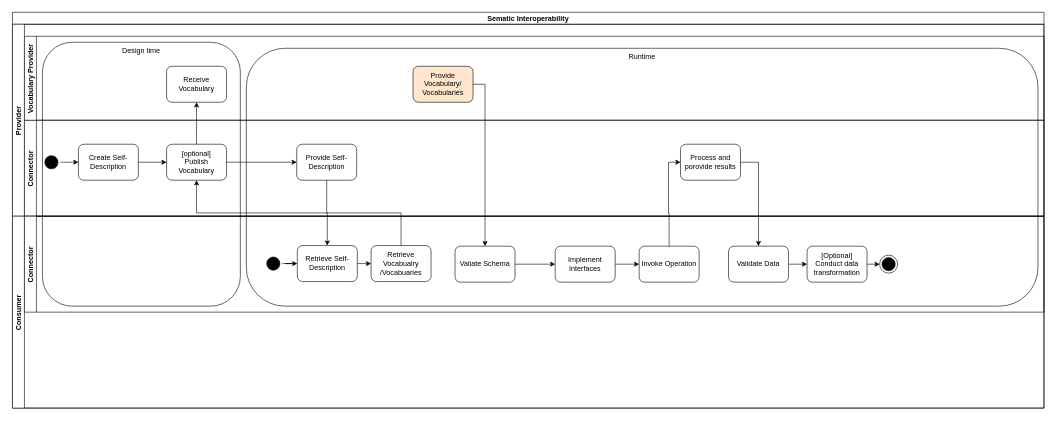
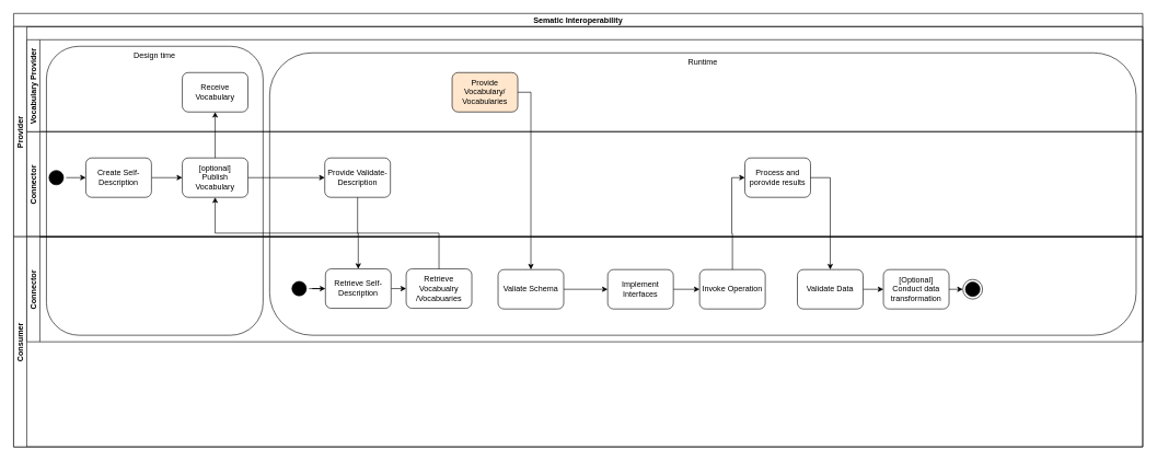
  <mxCell id="0" />
  <mxCell id="1" parent="0" />
  <mxCell id="2" value="Runtime" style="rounded=1;whiteSpace=wrap;html=1;fillColor=none;verticalAlign=top;" parent="1" vertex="1"><mxGeometry x="410" y="80" width="1320" height="430" as="geometry" /></mxCell>
  <mxCell id="3" value="Design time" style="rounded=1;whiteSpace=wrap;html=1;fillColor=none;verticalAlign=top;" parent="1" vertex="1"><mxGeometry x="70" y="70" width="330" height="440" as="geometry" /></mxCell>
  <mxCell id="4" value="Sematic Interoperability" style="swimlane;childLayout=stackLayout;resizeParent=1;resizeParentMax=0;horizontal=1;startSize=20;horizontalStack=0;fontStyle=1" parent="1" vertex="1"><mxGeometry x="20" y="20" width="1720" height="660" as="geometry" /></mxCell>
  <mxCell id="5" value="Provider" style="swimlane;startSize=20;horizontal=0;" parent="4" vertex="1"><mxGeometry y="20" width="1720" height="320" as="geometry" /></mxCell>
  <mxCell id="6" value="Connector" style="swimlane;startSize=20;horizontal=0;" parent="5" vertex="1"><mxGeometry x="20" y="160" width="1700" height="160" as="geometry" /></mxCell>
- <mxCell id="7" value="Provide Self-Description" style="rounded=1;whiteSpace=wrap;html=1;strokeColor=default;" parent="6" vertex="1"><mxGeometry x="454" y="40" width="100" height="60" as="geometry" /></mxCell>
+ <mxCell id="7" value="Provide Validate-Description" style="rounded=1;whiteSpace=wrap;html=1;strokeColor=default;" parent="6" vertex="1"><mxGeometry x="454" y="40" width="100" height="60" as="geometry" /></mxCell>
  <mxCell id="8" value="Process and porovide results" style="rounded=1;whiteSpace=wrap;html=1;strokeColor=default;" parent="6" vertex="1"><mxGeometry x="1094" y="40" width="100" height="60" as="geometry" /></mxCell>
  <mxCell id="9" style="edgeStyle=orthogonalEdgeStyle;rounded=0;orthogonalLoop=1;jettySize=auto;html=1;exitX=1;exitY=0.5;exitDx=0;exitDy=0;entryX=0;entryY=0.5;entryDx=0;entryDy=0;" parent="6" source="10" target="12" edge="1"><mxGeometry relative="1" as="geometry" /></mxCell>
  <mxCell id="10" value="" style="ellipse;html=1;shape=startState;fillColor=#000000;strokeColor=default;" parent="6" vertex="1"><mxGeometry x="30" y="55" width="30" height="30" as="geometry" /></mxCell>
  <mxCell id="11" style="edgeStyle=orthogonalEdgeStyle;rounded=0;orthogonalLoop=1;jettySize=auto;html=1;exitX=1;exitY=0.5;exitDx=0;exitDy=0;entryX=0;entryY=0.5;entryDx=0;entryDy=0;" parent="6" source="12" target="14" edge="1"><mxGeometry relative="1" as="geometry" /></mxCell>
  <mxCell id="12" value="Create Self-Description" style="rounded=1;whiteSpace=wrap;html=1;strokeColor=default;" parent="6" vertex="1"><mxGeometry x="90" y="40" width="100" height="60" as="geometry" /></mxCell>
  <mxCell id="13" style="edgeStyle=orthogonalEdgeStyle;rounded=0;orthogonalLoop=1;jettySize=auto;html=1;exitX=1;exitY=0.5;exitDx=0;exitDy=0;entryX=0;entryY=0.5;entryDx=0;entryDy=0;" parent="6" source="14" target="7" edge="1"><mxGeometry relative="1" as="geometry" /></mxCell>
  <mxCell id="14" value="[optional]&lt;br&gt;Publish Vocabulary" style="rounded=1;whiteSpace=wrap;html=1;strokeColor=default;" parent="6" vertex="1"><mxGeometry x="237" y="40" width="100" height="60" as="geometry" /></mxCell>
  <mxCell id="15" value="Vocabulary Provider" style="swimlane;startSize=20;horizontal=0;" parent="5" vertex="1"><mxGeometry x="20" y="20" width="1700" height="140" as="geometry" /></mxCell>
  <mxCell id="16" value="Provide Vocabulary/ Vocabularies" style="rounded=1;whiteSpace=wrap;html=1;strokeColor=default;fillColor=#ffe6cc;" parent="15" vertex="1"><mxGeometry x="648" y="50" width="100" height="60" as="geometry" /></mxCell>
  <mxCell id="17" value="Receive Vocabulary" style="rounded=1;whiteSpace=wrap;html=1;strokeColor=default;" parent="15" vertex="1"><mxGeometry x="237" y="50" width="100" height="60" as="geometry" /></mxCell>
  <mxCell id="18" style="edgeStyle=orthogonalEdgeStyle;rounded=0;orthogonalLoop=1;jettySize=auto;html=1;exitX=0.5;exitY=0;exitDx=0;exitDy=0;entryX=0.5;entryY=1;entryDx=0;entryDy=0;" parent="5" source="14" target="17" edge="1"><mxGeometry relative="1" as="geometry" /></mxCell>
  <mxCell id="19" style="edgeStyle=orthogonalEdgeStyle;rounded=0;orthogonalLoop=1;jettySize=auto;html=1;exitX=0.5;exitY=1;exitDx=0;exitDy=0;entryX=0.5;entryY=0;entryDx=0;entryDy=0;" parent="4" source="7" target="24" edge="1"><mxGeometry relative="1" as="geometry"><mxPoint x="508" y="369" as="sourcePoint" /><mxPoint x="508" y="310" as="targetPoint" /></mxGeometry></mxCell>
  <mxCell id="20" value="Consumer" style="swimlane;startSize=20;horizontal=0;" parent="4" vertex="1"><mxGeometry y="340" width="1720" height="320" as="geometry" /></mxCell>
  <mxCell id="21" value="Connector" style="swimlane;startSize=20;horizontal=0;" parent="20" vertex="1"><mxGeometry x="20" width="1700" height="160" as="geometry" /></mxCell>
  <mxCell id="22" value="" style="ellipse;html=1;shape=startState;fillColor=#000000;strokeColor=default;" parent="21" vertex="1"><mxGeometry x="400" y="64" width="30" height="30" as="geometry" /></mxCell>
  <mxCell id="23" style="edgeStyle=orthogonalEdgeStyle;rounded=0;orthogonalLoop=1;jettySize=auto;html=1;exitX=1;exitY=0.5;exitDx=0;exitDy=0;entryX=0;entryY=0.5;entryDx=0;entryDy=0;" parent="21" source="24" target="26" edge="1"><mxGeometry relative="1" as="geometry" /></mxCell>
  <mxCell id="24" value="Retrieve Self-Description" style="rounded=1;whiteSpace=wrap;html=1;strokeColor=default;" parent="21" vertex="1"><mxGeometry x="455" y="49" width="100" height="60" as="geometry" /></mxCell>
  <mxCell id="25" style="edgeStyle=orthogonalEdgeStyle;rounded=0;orthogonalLoop=1;jettySize=auto;html=1;exitX=1;exitY=0.5;exitDx=0;exitDy=0;" parent="21" source="22" target="24" edge="1"><mxGeometry relative="1" as="geometry" /></mxCell>
  <mxCell id="26" value="Retrieve Vocabualry /Vocabuaries" style="rounded=1;whiteSpace=wrap;html=1;strokeColor=default;" parent="21" vertex="1"><mxGeometry x="578" y="49" width="100" height="60" as="geometry" /></mxCell>
  <mxCell id="27" value="Valiate Schema" style="rounded=1;whiteSpace=wrap;html=1;strokeColor=default;" parent="21" vertex="1"><mxGeometry x="718" y="50" width="100" height="60" as="geometry" /></mxCell>
  <mxCell id="28" style="edgeStyle=orthogonalEdgeStyle;rounded=0;orthogonalLoop=1;jettySize=auto;html=1;exitX=1;exitY=0.5;exitDx=0;exitDy=0;entryX=0;entryY=0.5;entryDx=0;entryDy=0;" parent="21" source="29" target="34" edge="1"><mxGeometry relative="1" as="geometry" /></mxCell>
  <mxCell id="29" value="Implement Interfaces" style="rounded=1;whiteSpace=wrap;html=1;strokeColor=default;" parent="21" vertex="1"><mxGeometry x="885" y="50" width="100" height="60" as="geometry" /></mxCell>
  <mxCell id="30" style="edgeStyle=orthogonalEdgeStyle;rounded=0;orthogonalLoop=1;jettySize=auto;html=1;exitX=1;exitY=0.5;exitDx=0;exitDy=0;entryX=0;entryY=0.5;entryDx=0;entryDy=0;" parent="21" source="31" target="35" edge="1"><mxGeometry relative="1" as="geometry" /></mxCell>
  <mxCell id="31" value="[Optional]&lt;br&gt;Conduct data transformation" style="rounded=1;whiteSpace=wrap;html=1;strokeColor=default;" parent="21" vertex="1"><mxGeometry x="1305" y="50" width="100" height="60" as="geometry" /></mxCell>
  <mxCell id="32" style="edgeStyle=orthogonalEdgeStyle;rounded=0;orthogonalLoop=1;jettySize=auto;html=1;exitX=1;exitY=0.5;exitDx=0;exitDy=0;entryX=0;entryY=0.5;entryDx=0;entryDy=0;" parent="21" source="33" target="31" edge="1"><mxGeometry relative="1" as="geometry" /></mxCell>
  <mxCell id="33" value="Validate Data" style="rounded=1;whiteSpace=wrap;html=1;strokeColor=default;" parent="21" vertex="1"><mxGeometry x="1174" y="50" width="100" height="60" as="geometry" /></mxCell>
  <mxCell id="34" value="Invoke Operation" style="rounded=1;whiteSpace=wrap;html=1;strokeColor=default;" parent="21" vertex="1"><mxGeometry x="1025" y="50" width="100" height="60" as="geometry" /></mxCell>
  <mxCell id="35" value="" style="ellipse;html=1;shape=endState;fillColor=#000000;strokeColor=#000000;" parent="21" vertex="1"><mxGeometry x="1426" y="65" width="30" height="30" as="geometry" /></mxCell>
  <mxCell id="36" style="edgeStyle=orthogonalEdgeStyle;rounded=0;orthogonalLoop=1;jettySize=auto;html=1;exitX=1;exitY=0.5;exitDx=0;exitDy=0;entryX=0;entryY=0.5;entryDx=0;entryDy=0;" edge="1" parent="21" source="27" target="29"><mxGeometry relative="1" as="geometry" /></mxCell>
  <mxCell id="37" value="" style="edgeStyle=orthogonalEdgeStyle;rounded=0;orthogonalLoop=1;jettySize=auto;html=1;exitX=0.5;exitY=0;exitDx=0;exitDy=0;entryX=0.5;entryY=1;entryDx=0;entryDy=0;endArrow=none;" parent="20" edge="1"><mxGeometry relative="1" as="geometry"><mxPoint x="1440" y="210" as="sourcePoint" /><mxPoint x="1440" y="210" as="targetPoint" /></mxGeometry></mxCell>
  <mxCell id="38" style="edgeStyle=orthogonalEdgeStyle;rounded=0;orthogonalLoop=1;jettySize=auto;html=1;exitX=0.5;exitY=0;exitDx=0;exitDy=0;" parent="4" source="26" target="14" edge="1"><mxGeometry relative="1" as="geometry" /></mxCell>
  <mxCell id="39" style="edgeStyle=orthogonalEdgeStyle;rounded=0;orthogonalLoop=1;jettySize=auto;html=1;exitX=1;exitY=0.5;exitDx=0;exitDy=0;entryX=0.5;entryY=0;entryDx=0;entryDy=0;" parent="4" source="16" target="27" edge="1"><mxGeometry relative="1" as="geometry" /></mxCell>
  <mxCell id="40" style="edgeStyle=orthogonalEdgeStyle;rounded=0;orthogonalLoop=1;jettySize=auto;html=1;exitX=0.5;exitY=0;exitDx=0;exitDy=0;entryX=0;entryY=0.5;entryDx=0;entryDy=0;" parent="4" source="34" target="8" edge="1"><mxGeometry relative="1" as="geometry"><mxPoint x="1168" y="280" as="targetPoint" /></mxGeometry></mxCell>
  <mxCell id="41" style="edgeStyle=orthogonalEdgeStyle;rounded=0;orthogonalLoop=1;jettySize=auto;html=1;exitX=1;exitY=0.5;exitDx=0;exitDy=0;entryX=0.5;entryY=0;entryDx=0;entryDy=0;" parent="4" source="8" target="33" edge="1"><mxGeometry relative="1" as="geometry" /></mxCell>
